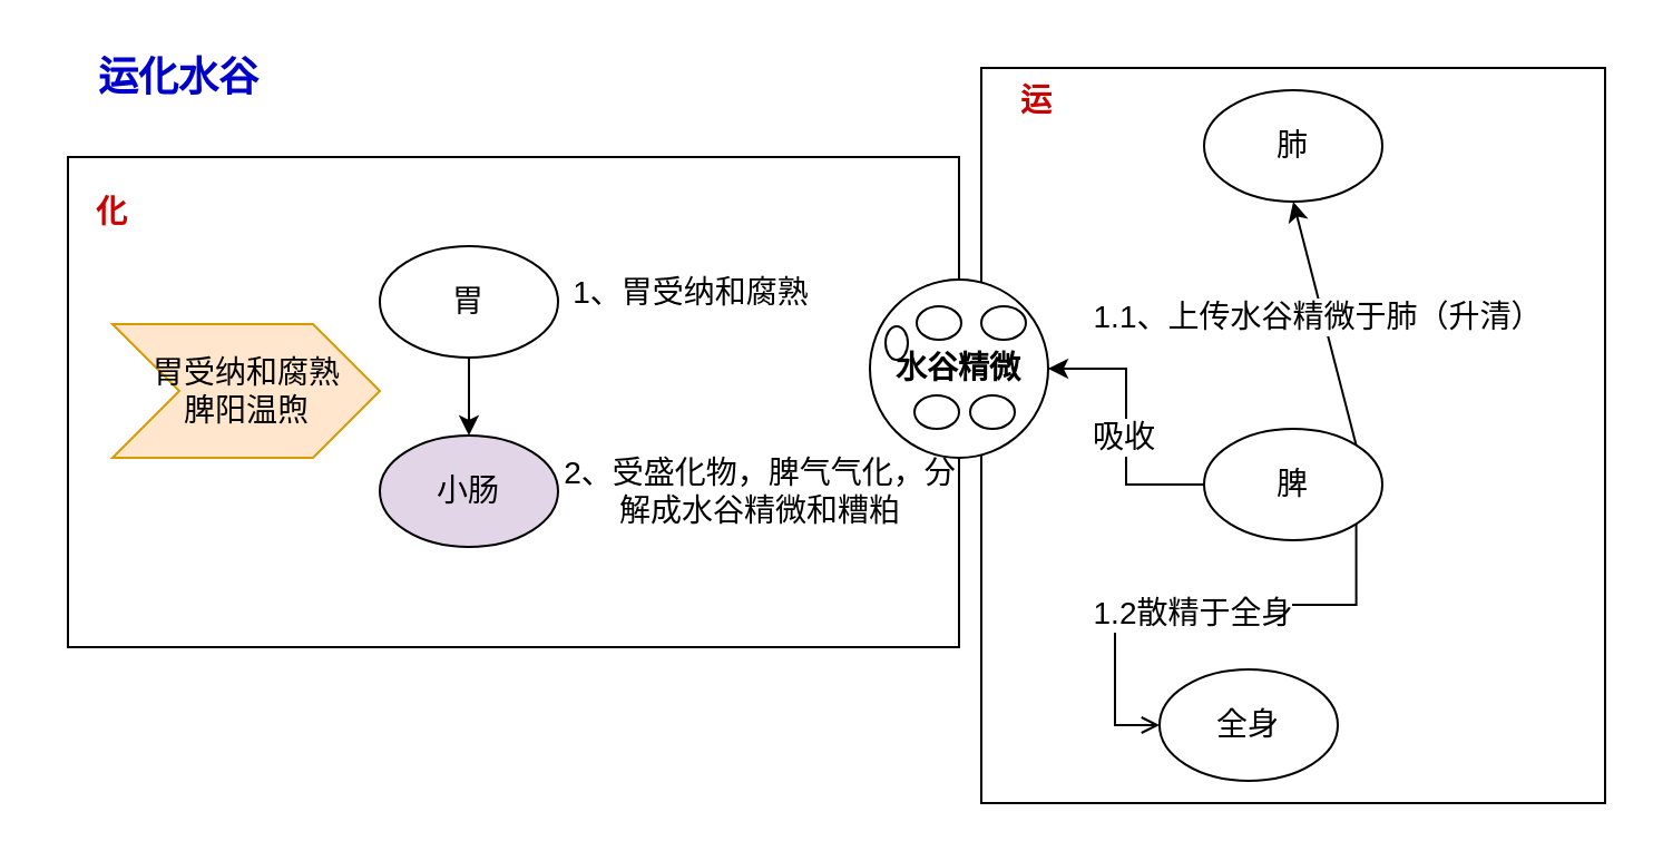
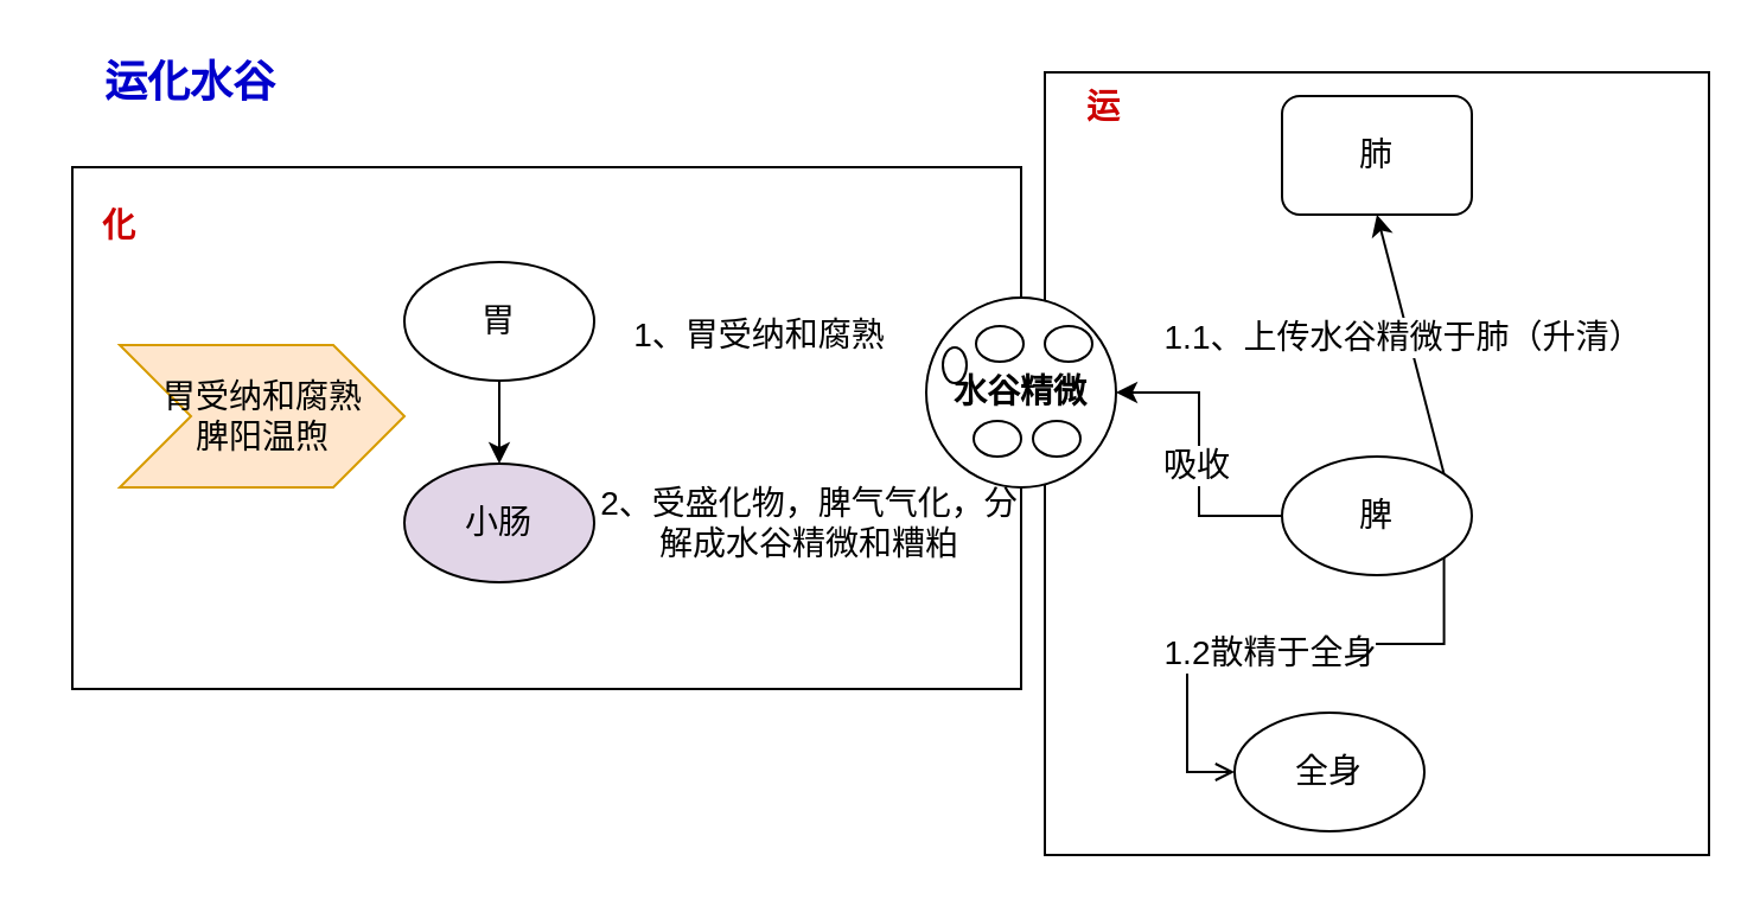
  <mxCell id="0" />
  <mxCell id="1" parent="0" />
  <mxCell id="2" value="" style="rounded=0;whiteSpace=wrap;html=1;" vertex="1" parent="1"><mxGeometry x="440" y="30" width="280" height="330" as="geometry" /></mxCell>
  <mxCell id="3" style="edgeStyle=orthogonalEdgeStyle;rounded=0;orthogonalLoop=1;jettySize=auto;html=1;exitX=0;exitY=0.5;exitDx=0;exitDy=0;" edge="1" parent="1" source="7" target="16"><mxGeometry relative="1" as="geometry" /></mxCell>
  <mxCell id="4" value="吸收" style="edgeLabel;html=1;align=center;verticalAlign=middle;resizable=0;points=[];fontSize=14;" vertex="1" connectable="0" parent="3"><mxGeometry x="-0.069" y="2" relative="1" as="geometry"><mxPoint as="offset" /></mxGeometry></mxCell>
  <mxCell id="5" style="edgeStyle=orthogonalEdgeStyle;rounded=0;orthogonalLoop=1;jettySize=auto;html=1;exitX=1;exitY=1;exitDx=0;exitDy=0;entryX=0;entryY=0.5;entryDx=0;entryDy=0;endArrow=open;" edge="1" parent="1" source="7" target="25"><mxGeometry relative="1" as="geometry" /></mxCell>
  <mxCell id="6" value="1.2散精于全身" style="edgeLabel;html=1;align=center;verticalAlign=middle;resizable=0;points=[];fontSize=14;" vertex="1" connectable="0" parent="5"><mxGeometry x="0.002" y="3" relative="1" as="geometry"><mxPoint as="offset" /></mxGeometry></mxCell>
  <mxCell id="7" value="脾" style="ellipse;whiteSpace=wrap;html=1;fontSize=14;" vertex="1" parent="1"><mxGeometry x="540" y="192" width="80" height="50" as="geometry" /></mxCell>
  <mxCell id="8" value="" style="rounded=0;whiteSpace=wrap;html=1;" vertex="1" parent="1"><mxGeometry x="30" y="70" width="400" height="220" as="geometry" /></mxCell>
  <mxCell id="9" value="胃受纳和腐熟&lt;br&gt;脾阳温煦" style="html=1;shadow=0;dashed=0;align=center;verticalAlign=middle;shape=mxgraph.arrows2.arrow;dy=0;dx=30;notch=30;fillColor=#ffe6cc;strokeColor=#d79b00;fontSize=14;" vertex="1" parent="1"><mxGeometry x="50" y="145" width="120" height="60" as="geometry" /></mxCell>
  <mxCell id="10" style="edgeStyle=orthogonalEdgeStyle;rounded=0;orthogonalLoop=1;jettySize=auto;html=1;exitX=0.5;exitY=1;exitDx=0;exitDy=0;entryX=0.5;entryY=0;entryDx=0;entryDy=0;" edge="1" parent="1" source="11" target="12"><mxGeometry relative="1" as="geometry" /></mxCell>
  <mxCell id="11" value="胃" style="ellipse;whiteSpace=wrap;html=1;fontSize=14;" vertex="1" parent="1"><mxGeometry x="170" y="110" width="80" height="50" as="geometry" /></mxCell>
  <mxCell id="12" value="小肠" style="ellipse;whiteSpace=wrap;html=1;fontSize=14;fillColor=#e1d5e7;" vertex="1" parent="1"><mxGeometry x="170" y="195" width="80" height="50" as="geometry" /></mxCell>
- <mxCell id="13" value="1、胃受纳和腐熟" style="text;html=1;strokeColor=none;fillColor=none;align=center;verticalAlign=middle;whiteSpace=wrap;rounded=0;fontSize=14;" vertex="1" parent="1"><mxGeometry x="250" y="116" width="120" height="30" as="geometry" /></mxCell>
+ <mxCell id="13" value="1、胃受纳和腐熟" style="text;html=1;strokeColor=none;fillColor=none;align=center;verticalAlign=middle;whiteSpace=wrap;rounded=0;fontSize=14;" vertex="1" parent="1"><mxGeometry x="260" y="126" width="120" height="30" as="geometry" /></mxCell>
  <mxCell id="14" value="2、受盛化物，脾气气化，分解成水谷精微和糟粕" style="text;html=1;strokeColor=none;fillColor=none;align=center;verticalAlign=middle;whiteSpace=wrap;rounded=0;fontSize=14;" vertex="1" parent="1"><mxGeometry x="251" y="207.5" width="180" height="25" as="geometry" /></mxCell>
  <mxCell id="15" value="化" style="text;html=1;strokeColor=none;fillColor=none;align=center;verticalAlign=middle;whiteSpace=wrap;rounded=0;fontSize=14;fontColor=#CC0000;fontStyle=1" vertex="1" parent="1"><mxGeometry x="20" y="80" width="60" height="30" as="geometry" /></mxCell>
  <mxCell id="16" value="&lt;font style=&quot;font-size: 14px;&quot;&gt;&lt;b&gt;水谷精微&lt;/b&gt;&lt;/font&gt;" style="ellipse;whiteSpace=wrap;html=1;aspect=fixed;" vertex="1" parent="1"><mxGeometry x="390" y="125" width="80" height="80" as="geometry" /></mxCell>
  <mxCell id="17" value="" style="ellipse;whiteSpace=wrap;html=1;" vertex="1" parent="1"><mxGeometry x="411" y="137" width="20" height="15" as="geometry" /></mxCell>
  <mxCell id="18" value="" style="ellipse;whiteSpace=wrap;html=1;" vertex="1" parent="1"><mxGeometry x="440" y="137" width="20" height="15" as="geometry" /></mxCell>
  <mxCell id="19" value="" style="ellipse;whiteSpace=wrap;html=1;" vertex="1" parent="1"><mxGeometry x="410" y="177" width="20" height="15" as="geometry" /></mxCell>
  <mxCell id="20" value="" style="ellipse;whiteSpace=wrap;html=1;" vertex="1" parent="1"><mxGeometry x="397" y="146" width="10" height="15" as="geometry" /></mxCell>
  <mxCell id="21" value="" style="ellipse;whiteSpace=wrap;html=1;" vertex="1" parent="1"><mxGeometry x="435" y="177" width="20" height="15" as="geometry" /></mxCell>
- <mxCell id="22" value="肺" style="ellipse;whiteSpace=wrap;html=1;fontSize=14;" vertex="1" parent="1"><mxGeometry x="540" y="40" width="80" height="50" as="geometry" /></mxCell>
+ <mxCell id="22" value="肺" style="whiteSpace=wrap;html=1;fontSize=14;rounded=1;" vertex="1" parent="1"><mxGeometry x="540" y="40" width="80" height="50" as="geometry" /></mxCell>
  <mxCell id="23" value="" style="endArrow=classic;html=1;rounded=0;entryX=0.5;entryY=1;entryDx=0;entryDy=0;exitX=1;exitY=0;exitDx=0;exitDy=0;" edge="1" parent="1" source="7" target="22"><mxGeometry width="50" height="50" relative="1" as="geometry"><mxPoint x="600" y="200" as="sourcePoint" /><mxPoint x="650" y="150" as="targetPoint" /></mxGeometry></mxCell>
  <mxCell id="24" value="1.1、上传水谷精微于肺（升清）" style="edgeLabel;html=1;align=center;verticalAlign=middle;resizable=0;points=[];fontSize=14;" vertex="1" connectable="0" parent="23"><mxGeometry x="0.083" y="3" relative="1" as="geometry"><mxPoint as="offset" /></mxGeometry></mxCell>
  <mxCell id="25" value="全身" style="ellipse;whiteSpace=wrap;html=1;fontSize=14;" vertex="1" parent="1"><mxGeometry x="520" y="300" width="80" height="50" as="geometry" /></mxCell>
  <mxCell id="26" value="运" style="text;html=1;strokeColor=none;fillColor=none;align=center;verticalAlign=middle;whiteSpace=wrap;rounded=0;fontSize=14;fontColor=#CC0000;fontStyle=1" vertex="1" parent="1"><mxGeometry x="435" y="30" width="60" height="30" as="geometry" /></mxCell>
  <mxCell id="27" value="运化水谷" style="text;html=1;strokeColor=none;fillColor=none;align=center;verticalAlign=middle;whiteSpace=wrap;rounded=0;fontSize=18;fontStyle=1;fontColor=#0000CC;" vertex="1" parent="1"><mxGeometry x="30" y="20" width="100" height="30" as="geometry" /></mxCell>
